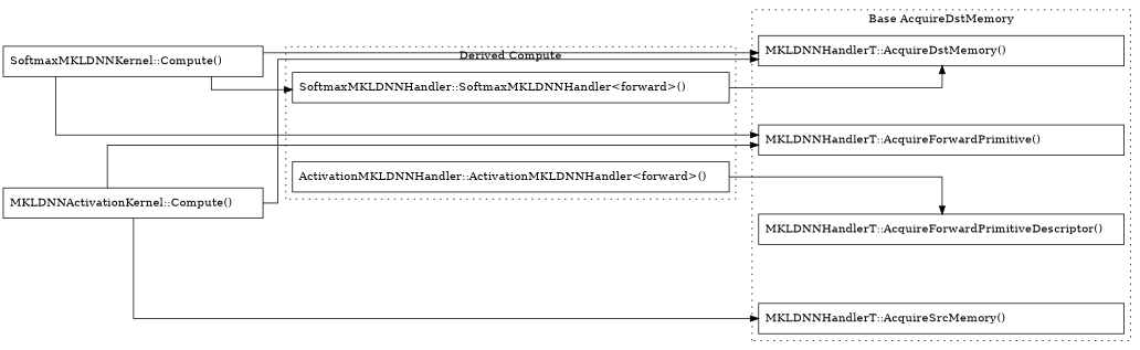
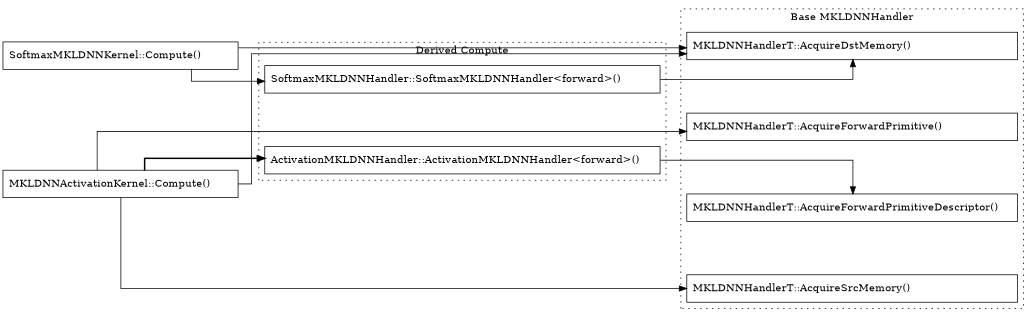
  digraph {
    concentrate=true
    newrank=true
    nodesep=1
    rankdir=LR
    splines=ortho
    weight=0.5
    node [shape=record]
    n1 [label="SoftmaxMKLDNNKernel::Compute()\l" width=4.4]
    n2 [label="MKLDNNActivationKernel::Compute()\l" width=4.4]
    n3 [label="SoftmaxMKLDNNHandler::SoftmaxMKLDNNHandler\<forward\>()\l" width=7.4]
    n4 [label="ActivationMKLDNNHandler::ActivationMKLDNNHandler\<forward\>()\l" width=7.4]
    n5 [label="MKLDNNHandlerT::AcquireSrcMemory()\l" width=6.2]
    n6 [label="MKLDNNHandlerT::AcquireDstMemory()\l" width=6.2]
    n7 [label="MKLDNNHandlerT::AcquireForwardPrimitive()\l" width=6.2]
    n8 [label="MKLDNNHandlerT::AcquireForwardPrimitiveDescriptor()\l" width=6.2]
    subgraph sub_1 {
      rank=same
      n1
      n2
    }
    subgraph sub_2 {
      rank=same
      n3
      n4
    }
    subgraph sub_3 {
      rank=same
      n5
      n6
      n7
      n8
    }
    subgraph cluster_4 {
      label="Derived Compute"
      style=dotted
      n3
      n4
    }
    subgraph cluster_5 {
-     label="Base AcquireDstMemory"
+     label="Base MKLDNNHandler"
      style=dotted
      n5
      n6
      n7
      n8
    }
    n1 -> n3 [style=solid]
    n1 -> n6
-   n1 -> n7
+   n2 -> n4 [style=bold]
    n2 -> n5
    n2 -> n6
    n2 -> n7
    n3 -> n6
    n4 -> n8
  }
